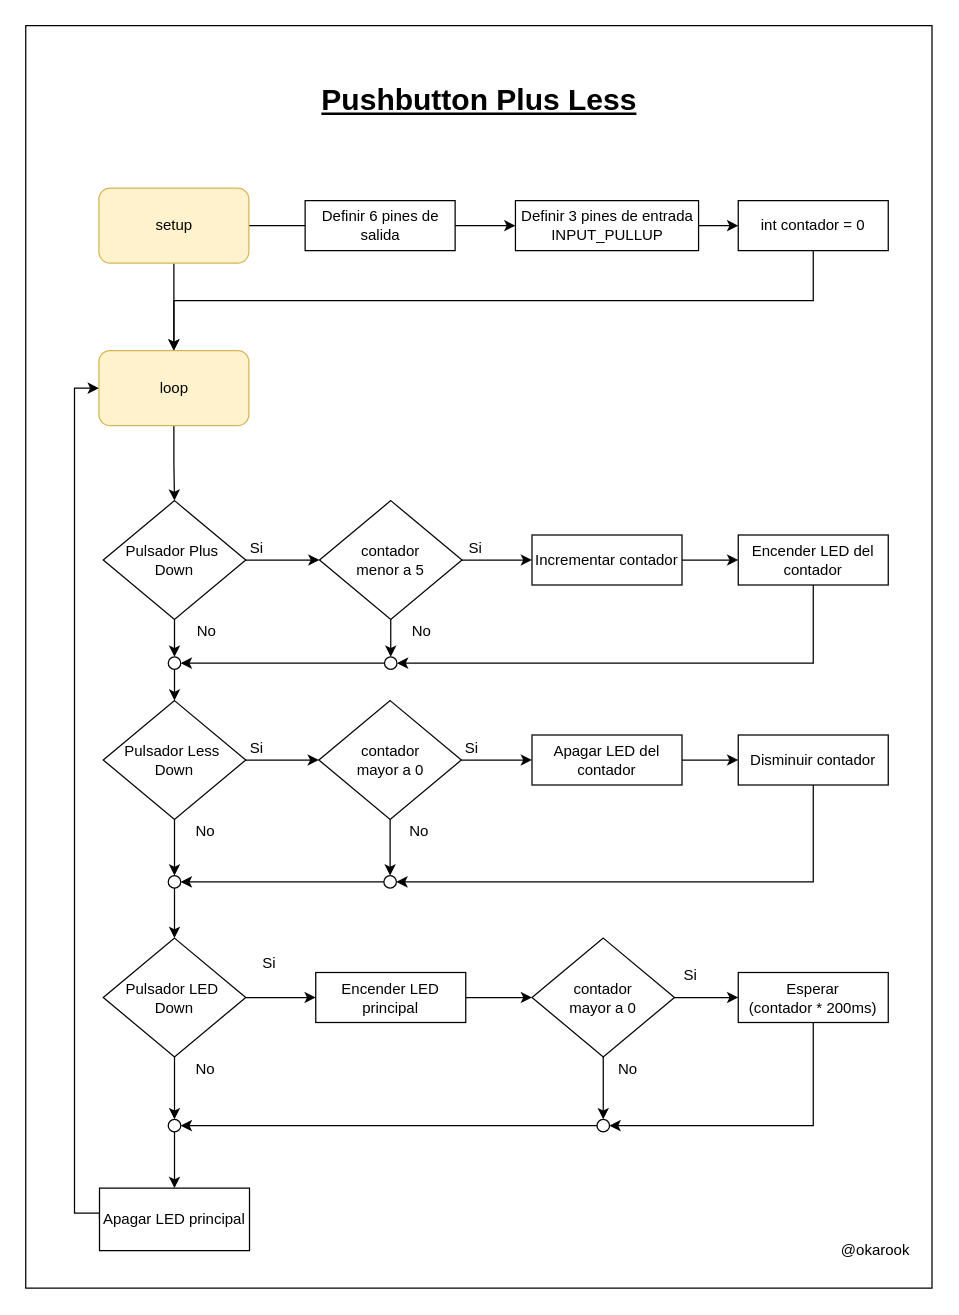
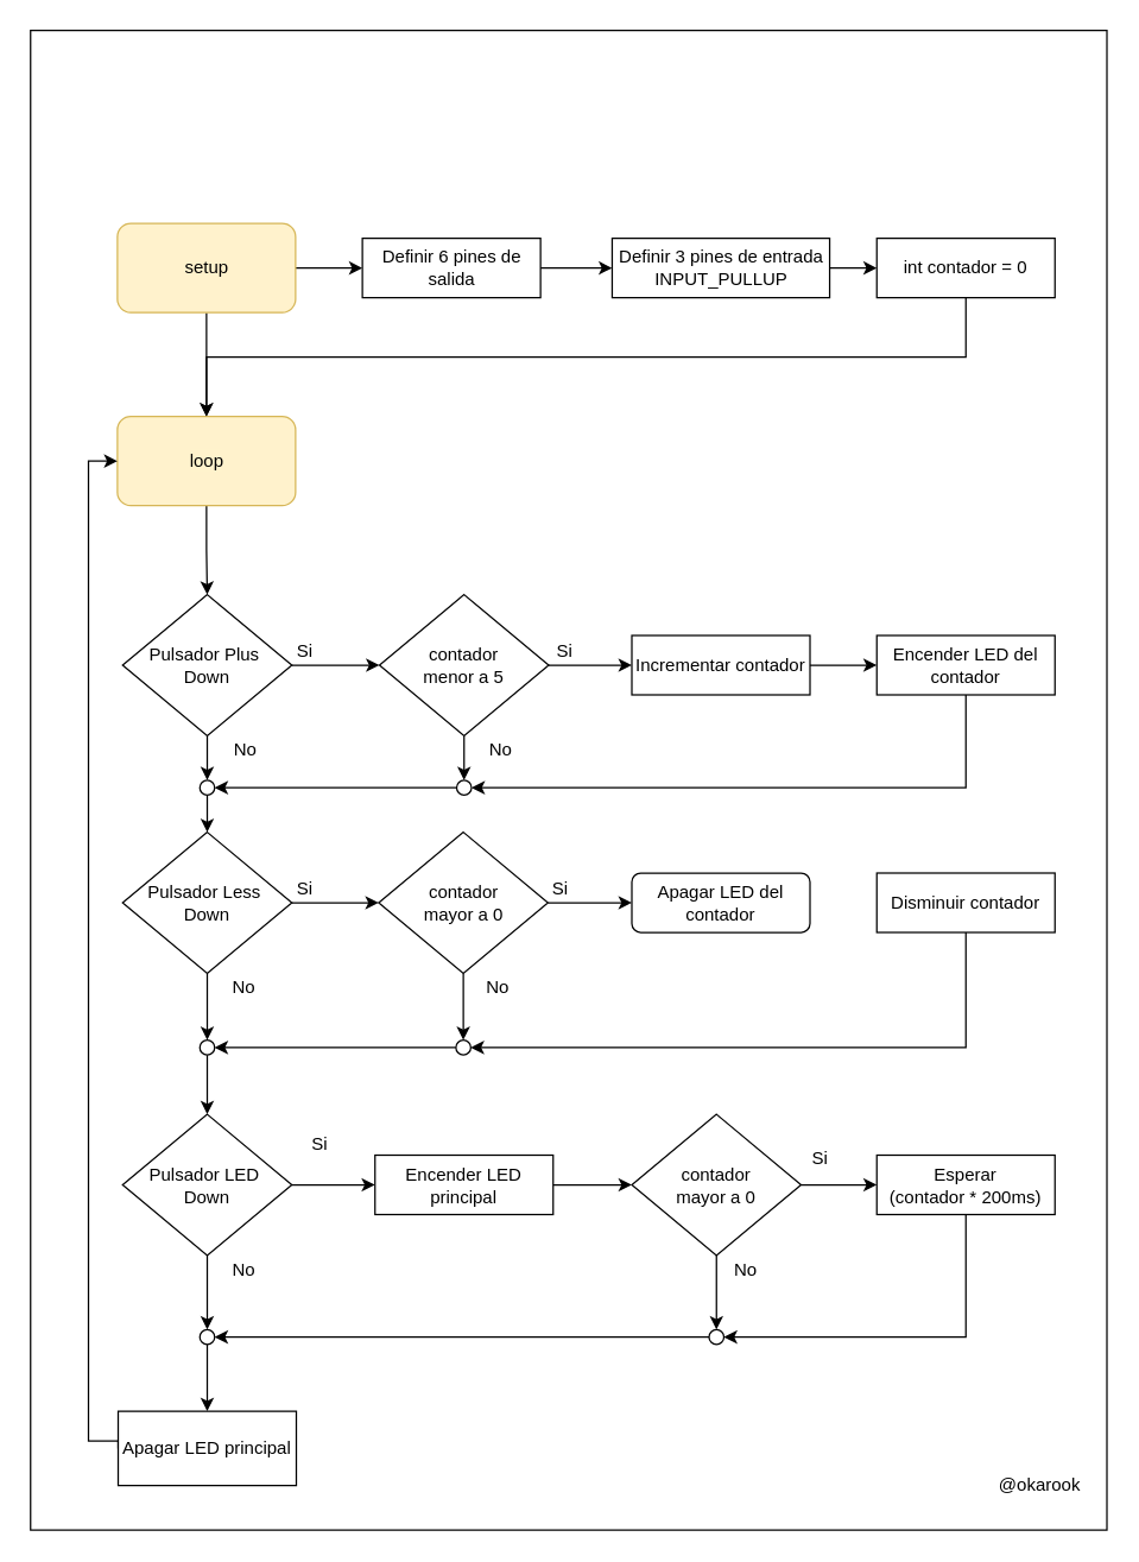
  <mxCell id="0" />
  <mxCell id="1" parent="0" />
  <mxCell id="2" value="" style="rounded=0;whiteSpace=wrap;html=1;" parent="1" vertex="1"><mxGeometry x="20" y="20" width="725" height="1010" as="geometry" /></mxCell>
- <mxCell id="3" style="edgeStyle=orthogonalEdgeStyle;rounded=0;orthogonalLoop=1;jettySize=auto;html=1;endArrow=none;" parent="1" source="5" target="10" edge="1"><mxGeometry relative="1" as="geometry"><mxPoint x="138.5" y="250" as="targetPoint" /></mxGeometry></mxCell>
+ <mxCell id="3" style="edgeStyle=orthogonalEdgeStyle;rounded=0;orthogonalLoop=1;jettySize=auto;html=1;" parent="1" source="5" target="10" edge="1"><mxGeometry relative="1" as="geometry"><mxPoint x="138.5" y="250" as="targetPoint" /></mxGeometry></mxCell>
  <mxCell id="4" style="edgeStyle=orthogonalEdgeStyle;rounded=0;orthogonalLoop=1;jettySize=auto;html=1;entryX=0.5;entryY=0;entryDx=0;entryDy=0;" parent="1" source="5" target="7" edge="1"><mxGeometry relative="1" as="geometry" /></mxCell>
  <mxCell id="5" value="&lt;font color=&quot;#030303&quot;&gt;setup&lt;/font&gt;" style="rounded=1;whiteSpace=wrap;html=1;fillColor=#fff2cc;strokeColor=#d6b656;" parent="1" vertex="1"><mxGeometry x="78.5" y="150" width="120" height="60" as="geometry" /></mxCell>
  <mxCell id="6" style="edgeStyle=orthogonalEdgeStyle;rounded=0;orthogonalLoop=1;jettySize=auto;html=1;entryX=0.5;entryY=0;entryDx=0;entryDy=0;" parent="1" source="7" target="19" edge="1"><mxGeometry relative="1" as="geometry"><mxPoint x="138.5" y="410" as="targetPoint" /></mxGeometry></mxCell>
  <mxCell id="7" value="&lt;span style=&quot;background-color: rgb(255 , 242 , 204)&quot;&gt;&lt;font color=&quot;#030303&quot;&gt;loop&lt;/font&gt;&lt;/span&gt;" style="rounded=1;whiteSpace=wrap;html=1;fillColor=#fff2cc;strokeColor=#d6b656;" parent="1" vertex="1"><mxGeometry x="78.5" y="280" width="120" height="60" as="geometry" /></mxCell>
  <mxCell id="8" style="edgeStyle=orthogonalEdgeStyle;rounded=0;orthogonalLoop=1;jettySize=auto;html=1;entryX=0.5;entryY=0;entryDx=0;entryDy=0;exitX=0.5;exitY=1;exitDx=0;exitDy=0;" parent="1" source="31" target="7" edge="1"><mxGeometry relative="1" as="geometry"><mxPoint x="468.5" y="200" as="sourcePoint" /><Array as="points"><mxPoint x="650" y="240" /><mxPoint x="139" y="240" /></Array></mxGeometry></mxCell>
  <mxCell id="9" value="" style="edgeStyle=orthogonalEdgeStyle;rounded=0;orthogonalLoop=1;jettySize=auto;html=1;" parent="1" source="10" target="12" edge="1"><mxGeometry relative="1" as="geometry" /></mxCell>
  <mxCell id="10" value="Definir 6 pines de salida" style="rounded=0;whiteSpace=wrap;html=1;" parent="1" vertex="1"><mxGeometry x="243.5" y="160" width="120" height="40" as="geometry" /></mxCell>
  <mxCell id="11" style="edgeStyle=orthogonalEdgeStyle;rounded=0;orthogonalLoop=1;jettySize=auto;html=1;entryX=0;entryY=0.5;entryDx=0;entryDy=0;" parent="1" source="12" target="31" edge="1"><mxGeometry relative="1" as="geometry" /></mxCell>
  <mxCell id="12" value="Definir 3 pines de entrada INPUT_PULLUP" style="rounded=0;whiteSpace=wrap;html=1;" parent="1" vertex="1"><mxGeometry x="411.75" y="160" width="146.5" height="40" as="geometry" /></mxCell>
  <mxCell id="13" value="" style="edgeStyle=orthogonalEdgeStyle;rounded=0;orthogonalLoop=1;jettySize=auto;html=1;" parent="1" edge="1"><mxGeometry relative="1" as="geometry"><mxPoint x="263.5" y="420" as="sourcePoint" /></mxGeometry></mxCell>
  <mxCell id="14" value="Encender LED del contador" style="whiteSpace=wrap;html=1;rounded=0;" parent="1" vertex="1"><mxGeometry x="590" y="427.5" width="120" height="40" as="geometry" /></mxCell>
- <mxCell id="15" value="&lt;span style=&quot;font-size: 24px&quot;&gt;&lt;b&gt;&lt;u&gt;Pushbutton Plus Less&lt;/u&gt;&lt;/b&gt;&lt;/span&gt;" style="text;html=1;strokeColor=none;fillColor=none;align=center;verticalAlign=middle;whiteSpace=wrap;rounded=0;" parent="1" vertex="1"><mxGeometry x="247.5" y="70" width="270" height="20" as="geometry" /></mxCell>
  <mxCell id="16" value="@okarook" style="text;html=1;strokeColor=none;fillColor=none;align=center;verticalAlign=middle;whiteSpace=wrap;rounded=0;" parent="1" vertex="1"><mxGeometry x="675" y="990" width="50" height="20" as="geometry" /></mxCell>
  <mxCell id="17" style="edgeStyle=orthogonalEdgeStyle;rounded=0;orthogonalLoop=1;jettySize=auto;html=1;" parent="1" source="19" target="34" edge="1"><mxGeometry relative="1" as="geometry" /></mxCell>
  <mxCell id="18" style="edgeStyle=orthogonalEdgeStyle;rounded=0;orthogonalLoop=1;jettySize=auto;html=1;entryX=0.5;entryY=0;entryDx=0;entryDy=0;" parent="1" source="19" target="54" edge="1"><mxGeometry relative="1" as="geometry" /></mxCell>
  <mxCell id="19" value="Pulsador Plus&amp;nbsp;&lt;br&gt;Down" style="rhombus;whiteSpace=wrap;html=1;" parent="1" vertex="1"><mxGeometry x="82" y="400" width="114" height="95" as="geometry" /></mxCell>
  <mxCell id="20" value="Si" style="text;html=1;strokeColor=none;fillColor=none;align=center;verticalAlign=middle;whiteSpace=wrap;rounded=0;" parent="1" vertex="1"><mxGeometry x="185" y="427.5" width="40" height="20" as="geometry" /></mxCell>
  <mxCell id="21" value="No" style="text;html=1;strokeColor=none;fillColor=none;align=center;verticalAlign=middle;whiteSpace=wrap;rounded=0;" parent="1" vertex="1"><mxGeometry x="145" y="495" width="40" height="20" as="geometry" /></mxCell>
  <mxCell id="22" style="edgeStyle=orthogonalEdgeStyle;rounded=0;orthogonalLoop=1;jettySize=auto;html=1;entryX=0.5;entryY=0;entryDx=0;entryDy=0;" parent="1" source="24" target="71" edge="1"><mxGeometry relative="1" as="geometry" /></mxCell>
  <mxCell id="23" style="edgeStyle=orthogonalEdgeStyle;rounded=0;orthogonalLoop=1;jettySize=auto;html=1;entryX=0;entryY=0.5;entryDx=0;entryDy=0;" parent="1" source="24" target="60" edge="1"><mxGeometry relative="1" as="geometry" /></mxCell>
  <mxCell id="24" value="Pulsador LED&amp;nbsp;&lt;br&gt;Down" style="rhombus;whiteSpace=wrap;html=1;" parent="1" vertex="1"><mxGeometry x="82" y="750" width="114" height="95" as="geometry" /></mxCell>
  <mxCell id="25" value="Si" style="text;html=1;strokeColor=none;fillColor=none;align=center;verticalAlign=middle;whiteSpace=wrap;rounded=0;" parent="1" vertex="1"><mxGeometry x="195" y="760" width="40" height="20" as="geometry" /></mxCell>
  <mxCell id="26" value="No" style="text;html=1;strokeColor=none;fillColor=none;align=center;verticalAlign=middle;whiteSpace=wrap;rounded=0;" parent="1" vertex="1"><mxGeometry x="143.5" y="845" width="40" height="20" as="geometry" /></mxCell>
  <mxCell id="27" style="edgeStyle=orthogonalEdgeStyle;rounded=0;orthogonalLoop=1;jettySize=auto;html=1;entryX=0;entryY=0.5;entryDx=0;entryDy=0;" parent="1" edge="1"><mxGeometry relative="1" as="geometry"><mxPoint x="519" y="777.5" as="sourcePoint" /></mxGeometry></mxCell>
  <mxCell id="28" style="edgeStyle=orthogonalEdgeStyle;rounded=0;orthogonalLoop=1;jettySize=auto;html=1;entryX=0;entryY=0.5;entryDx=0;entryDy=0;" parent="1" edge="1"><mxGeometry relative="1" as="geometry"><mxPoint x="355" y="777.5" as="sourcePoint" /></mxGeometry></mxCell>
  <mxCell id="29" style="edgeStyle=orthogonalEdgeStyle;rounded=0;orthogonalLoop=1;jettySize=auto;html=1;entryX=1;entryY=0.5;entryDx=0;entryDy=0;exitX=0.5;exitY=1;exitDx=0;exitDy=0;" parent="1" source="14" target="52" edge="1"><mxGeometry relative="1" as="geometry"><mxPoint x="650" y="470" as="sourcePoint" /><mxPoint x="318" y="530" as="targetPoint" /><Array as="points"><mxPoint x="650" y="530" /></Array></mxGeometry></mxCell>
  <mxCell id="30" style="edgeStyle=orthogonalEdgeStyle;rounded=0;orthogonalLoop=1;jettySize=auto;html=1;entryX=0;entryY=0.5;entryDx=0;entryDy=0;exitX=0;exitY=0.5;exitDx=0;exitDy=0;" parent="1" source="72" target="7" edge="1"><mxGeometry relative="1" as="geometry"><Array as="points"><mxPoint x="59" y="970" /><mxPoint x="59" y="310" /></Array><mxPoint x="79" y="890.034" as="sourcePoint" /></mxGeometry></mxCell>
  <mxCell id="31" value="int contador = 0" style="rounded=0;whiteSpace=wrap;html=1;" parent="1" vertex="1"><mxGeometry x="590" y="160" width="120" height="40" as="geometry" /></mxCell>
  <mxCell id="32" style="edgeStyle=orthogonalEdgeStyle;rounded=0;orthogonalLoop=1;jettySize=auto;html=1;entryX=0;entryY=0.5;entryDx=0;entryDy=0;" parent="1" source="73" target="14" edge="1"><mxGeometry relative="1" as="geometry" /></mxCell>
  <mxCell id="33" style="edgeStyle=orthogonalEdgeStyle;rounded=0;orthogonalLoop=1;jettySize=auto;html=1;entryX=0.5;entryY=0;entryDx=0;entryDy=0;" parent="1" source="34" target="52" edge="1"><mxGeometry relative="1" as="geometry" /></mxCell>
  <mxCell id="34" value="contador &lt;br&gt;menor a 5" style="rhombus;whiteSpace=wrap;html=1;" parent="1" vertex="1"><mxGeometry x="255" y="400" width="114" height="95" as="geometry" /></mxCell>
  <mxCell id="35" value="Si" style="text;html=1;strokeColor=none;fillColor=none;align=center;verticalAlign=middle;whiteSpace=wrap;rounded=0;" parent="1" vertex="1"><mxGeometry x="360" y="427.5" width="40" height="20" as="geometry" /></mxCell>
  <mxCell id="36" value="No" style="text;html=1;strokeColor=none;fillColor=none;align=center;verticalAlign=middle;whiteSpace=wrap;rounded=0;" parent="1" vertex="1"><mxGeometry x="316.5" y="495" width="40" height="20" as="geometry" /></mxCell>
- <mxCell id="37" style="edgeStyle=orthogonalEdgeStyle;rounded=0;orthogonalLoop=1;jettySize=auto;html=1;entryX=0;entryY=0.5;entryDx=0;entryDy=0;" parent="1" source="38" target="45" edge="1"><mxGeometry relative="1" as="geometry" /></mxCell>
- <mxCell id="38" value="Apagar LED del contador" style="whiteSpace=wrap;html=1;rounded=0;" parent="1" vertex="1"><mxGeometry x="425" y="587.5" width="120" height="40" as="geometry" /></mxCell>
+ <mxCell id="38" value="Apagar LED del contador" style="whiteSpace=wrap;html=1;rounded=1;" parent="1" vertex="1"><mxGeometry x="425" y="587.5" width="120" height="40" as="geometry" /></mxCell>
  <mxCell id="39" style="edgeStyle=orthogonalEdgeStyle;rounded=0;orthogonalLoop=1;jettySize=auto;html=1;entryX=0;entryY=0.5;entryDx=0;entryDy=0;" parent="1" source="41" target="48" edge="1"><mxGeometry relative="1" as="geometry" /></mxCell>
  <mxCell id="40" style="edgeStyle=orthogonalEdgeStyle;rounded=0;orthogonalLoop=1;jettySize=auto;html=1;entryX=0.5;entryY=0;entryDx=0;entryDy=0;" parent="1" source="41" target="58" edge="1"><mxGeometry relative="1" as="geometry" /></mxCell>
  <mxCell id="41" value="Pulsador Less&amp;nbsp;&lt;br&gt;Down" style="rhombus;whiteSpace=wrap;html=1;" parent="1" vertex="1"><mxGeometry x="82" y="560" width="114" height="95" as="geometry" /></mxCell>
  <mxCell id="42" value="Si" style="text;html=1;strokeColor=none;fillColor=none;align=center;verticalAlign=middle;whiteSpace=wrap;rounded=0;" parent="1" vertex="1"><mxGeometry x="185" y="587.5" width="40" height="20" as="geometry" /></mxCell>
  <mxCell id="43" value="No" style="text;html=1;strokeColor=none;fillColor=none;align=center;verticalAlign=middle;whiteSpace=wrap;rounded=0;" parent="1" vertex="1"><mxGeometry x="143.5" y="655" width="40" height="20" as="geometry" /></mxCell>
  <mxCell id="44" style="edgeStyle=orthogonalEdgeStyle;rounded=0;orthogonalLoop=1;jettySize=auto;html=1;entryX=1;entryY=0.5;entryDx=0;entryDy=0;" parent="1" source="45" target="56" edge="1"><mxGeometry relative="1" as="geometry"><Array as="points"><mxPoint x="650" y="705" /></Array></mxGeometry></mxCell>
  <mxCell id="45" value="Disminuir contador" style="whiteSpace=wrap;html=1;rounded=0;" parent="1" vertex="1"><mxGeometry x="590" y="587.5" width="120" height="40" as="geometry" /></mxCell>
  <mxCell id="46" style="edgeStyle=orthogonalEdgeStyle;rounded=0;orthogonalLoop=1;jettySize=auto;html=1;entryX=0;entryY=0.5;entryDx=0;entryDy=0;" parent="1" source="48" target="38" edge="1"><mxGeometry relative="1" as="geometry" /></mxCell>
  <mxCell id="47" style="edgeStyle=orthogonalEdgeStyle;rounded=0;orthogonalLoop=1;jettySize=auto;html=1;entryX=0.5;entryY=0;entryDx=0;entryDy=0;" parent="1" source="48" target="56" edge="1"><mxGeometry relative="1" as="geometry" /></mxCell>
  <mxCell id="48" value="contador &lt;br&gt;mayor a 0" style="rhombus;whiteSpace=wrap;html=1;" parent="1" vertex="1"><mxGeometry x="254.5" y="560" width="114" height="95" as="geometry" /></mxCell>
  <mxCell id="49" value="Si" style="text;html=1;strokeColor=none;fillColor=none;align=center;verticalAlign=middle;whiteSpace=wrap;rounded=0;" parent="1" vertex="1"><mxGeometry x="356.5" y="587.5" width="40" height="20" as="geometry" /></mxCell>
  <mxCell id="50" value="No" style="text;html=1;strokeColor=none;fillColor=none;align=center;verticalAlign=middle;whiteSpace=wrap;rounded=0;" parent="1" vertex="1"><mxGeometry x="315" y="655" width="40" height="20" as="geometry" /></mxCell>
  <mxCell id="51" style="edgeStyle=orthogonalEdgeStyle;rounded=0;orthogonalLoop=1;jettySize=auto;html=1;entryX=1;entryY=0.5;entryDx=0;entryDy=0;" parent="1" source="52" target="54" edge="1"><mxGeometry relative="1" as="geometry" /></mxCell>
  <mxCell id="52" value="" style="ellipse;whiteSpace=wrap;html=1;aspect=fixed;" parent="1" vertex="1"><mxGeometry x="307" y="525" width="10" height="10" as="geometry" /></mxCell>
  <mxCell id="53" style="edgeStyle=orthogonalEdgeStyle;rounded=0;orthogonalLoop=1;jettySize=auto;html=1;entryX=0.5;entryY=0;entryDx=0;entryDy=0;" parent="1" source="54" target="41" edge="1"><mxGeometry relative="1" as="geometry" /></mxCell>
  <mxCell id="54" value="" style="ellipse;whiteSpace=wrap;html=1;aspect=fixed;" parent="1" vertex="1"><mxGeometry x="134" y="525" width="10" height="10" as="geometry" /></mxCell>
  <mxCell id="55" style="edgeStyle=orthogonalEdgeStyle;rounded=0;orthogonalLoop=1;jettySize=auto;html=1;entryX=1;entryY=0.5;entryDx=0;entryDy=0;" parent="1" source="56" target="58" edge="1"><mxGeometry relative="1" as="geometry" /></mxCell>
  <mxCell id="56" value="" style="ellipse;whiteSpace=wrap;html=1;aspect=fixed;" parent="1" vertex="1"><mxGeometry x="306.5" y="700" width="10" height="10" as="geometry" /></mxCell>
  <mxCell id="57" style="edgeStyle=orthogonalEdgeStyle;rounded=0;orthogonalLoop=1;jettySize=auto;html=1;entryX=0.5;entryY=0;entryDx=0;entryDy=0;" parent="1" source="58" target="24" edge="1"><mxGeometry relative="1" as="geometry" /></mxCell>
  <mxCell id="58" value="" style="ellipse;whiteSpace=wrap;html=1;aspect=fixed;" parent="1" vertex="1"><mxGeometry x="134" y="700" width="10" height="10" as="geometry" /></mxCell>
  <mxCell id="59" style="edgeStyle=orthogonalEdgeStyle;rounded=0;orthogonalLoop=1;jettySize=auto;html=1;entryX=0;entryY=0.5;entryDx=0;entryDy=0;" parent="1" source="60" target="65" edge="1"><mxGeometry relative="1" as="geometry" /></mxCell>
  <mxCell id="60" value="Encender LED principal" style="whiteSpace=wrap;html=1;rounded=0;" parent="1" vertex="1"><mxGeometry x="252" y="777.5" width="120" height="40" as="geometry" /></mxCell>
  <mxCell id="61" style="edgeStyle=orthogonalEdgeStyle;rounded=0;orthogonalLoop=1;jettySize=auto;html=1;entryX=1;entryY=0.5;entryDx=0;entryDy=0;" parent="1" source="62" target="69" edge="1"><mxGeometry relative="1" as="geometry"><mxPoint x="650" y="880" as="targetPoint" /><Array as="points"><mxPoint x="650" y="900" /></Array></mxGeometry></mxCell>
  <mxCell id="62" value="Esperar &lt;br&gt;(contador * 200ms)" style="whiteSpace=wrap;html=1;rounded=0;" parent="1" vertex="1"><mxGeometry x="590" y="777.5" width="120" height="40" as="geometry" /></mxCell>
  <mxCell id="63" style="edgeStyle=orthogonalEdgeStyle;rounded=0;orthogonalLoop=1;jettySize=auto;html=1;entryX=0;entryY=0.5;entryDx=0;entryDy=0;" parent="1" source="65" target="62" edge="1"><mxGeometry relative="1" as="geometry" /></mxCell>
  <mxCell id="64" style="edgeStyle=orthogonalEdgeStyle;rounded=0;orthogonalLoop=1;jettySize=auto;html=1;entryX=0.5;entryY=0;entryDx=0;entryDy=0;" parent="1" source="65" target="69" edge="1"><mxGeometry relative="1" as="geometry" /></mxCell>
  <mxCell id="65" value="contador &lt;br&gt;mayor a 0" style="rhombus;whiteSpace=wrap;html=1;" parent="1" vertex="1"><mxGeometry x="425" y="750" width="114" height="95" as="geometry" /></mxCell>
  <mxCell id="66" value="No" style="text;html=1;strokeColor=none;fillColor=none;align=center;verticalAlign=middle;whiteSpace=wrap;rounded=0;" parent="1" vertex="1"><mxGeometry x="482" y="845" width="40" height="20" as="geometry" /></mxCell>
  <mxCell id="67" value="Si" style="text;html=1;strokeColor=none;fillColor=none;align=center;verticalAlign=middle;whiteSpace=wrap;rounded=0;" parent="1" vertex="1"><mxGeometry x="532" y="770" width="40" height="20" as="geometry" /></mxCell>
  <mxCell id="68" style="edgeStyle=orthogonalEdgeStyle;rounded=0;orthogonalLoop=1;jettySize=auto;html=1;entryX=1;entryY=0.5;entryDx=0;entryDy=0;" parent="1" source="69" target="71" edge="1"><mxGeometry relative="1" as="geometry" /></mxCell>
  <mxCell id="69" value="" style="ellipse;whiteSpace=wrap;html=1;aspect=fixed;" parent="1" vertex="1"><mxGeometry x="477" y="895" width="10" height="10" as="geometry" /></mxCell>
  <mxCell id="70" style="edgeStyle=orthogonalEdgeStyle;rounded=0;orthogonalLoop=1;jettySize=auto;html=1;entryX=0.5;entryY=0;entryDx=0;entryDy=0;" parent="1" source="71" target="72" edge="1"><mxGeometry relative="1" as="geometry" /></mxCell>
  <mxCell id="71" value="" style="ellipse;whiteSpace=wrap;html=1;aspect=fixed;" parent="1" vertex="1"><mxGeometry x="134" y="895" width="10" height="10" as="geometry" /></mxCell>
  <mxCell id="72" value="Apagar LED principal" style="whiteSpace=wrap;html=1;rounded=0;" parent="1" vertex="1"><mxGeometry x="79" y="950" width="120" height="50" as="geometry" /></mxCell>
  <mxCell id="73" value="Incrementar contador" style="whiteSpace=wrap;html=1;rounded=0;" parent="1" vertex="1"><mxGeometry x="425" y="427.5" width="120" height="40" as="geometry" /></mxCell>
  <mxCell id="74" style="edgeStyle=orthogonalEdgeStyle;rounded=0;orthogonalLoop=1;jettySize=auto;html=1;entryX=0;entryY=0.5;entryDx=0;entryDy=0;" parent="1" source="34" target="73" edge="1"><mxGeometry relative="1" as="geometry"><mxPoint x="369" y="447.5" as="sourcePoint" /><mxPoint x="590" y="447.5" as="targetPoint" /></mxGeometry></mxCell>
